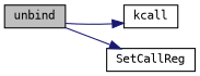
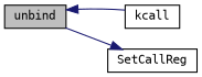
  digraph {
    fontname="DejaVu Sans Mono"
    rankdir=LR
    node [color=black fillcolor=white fontname="DejaVu Sans Mono" fontsize=10 shape=record style=filled]
    edge [color=midnightblue fontname="DejaVu Sans Mono" fontsize=10 labelfontname=Helvetica labelfontsize=10 style=solid]
    n1 [fillcolor=grey75 fontcolor=black height=0.2 label=unbind width=0.4]
    n2 [height=0.2 label=kcall width=0.4]
    n3 [height=0.2 label=SetCallReg width=0.4]
-   n1 -> n2
+   n2 -> n1
    n1 -> n3
  }
